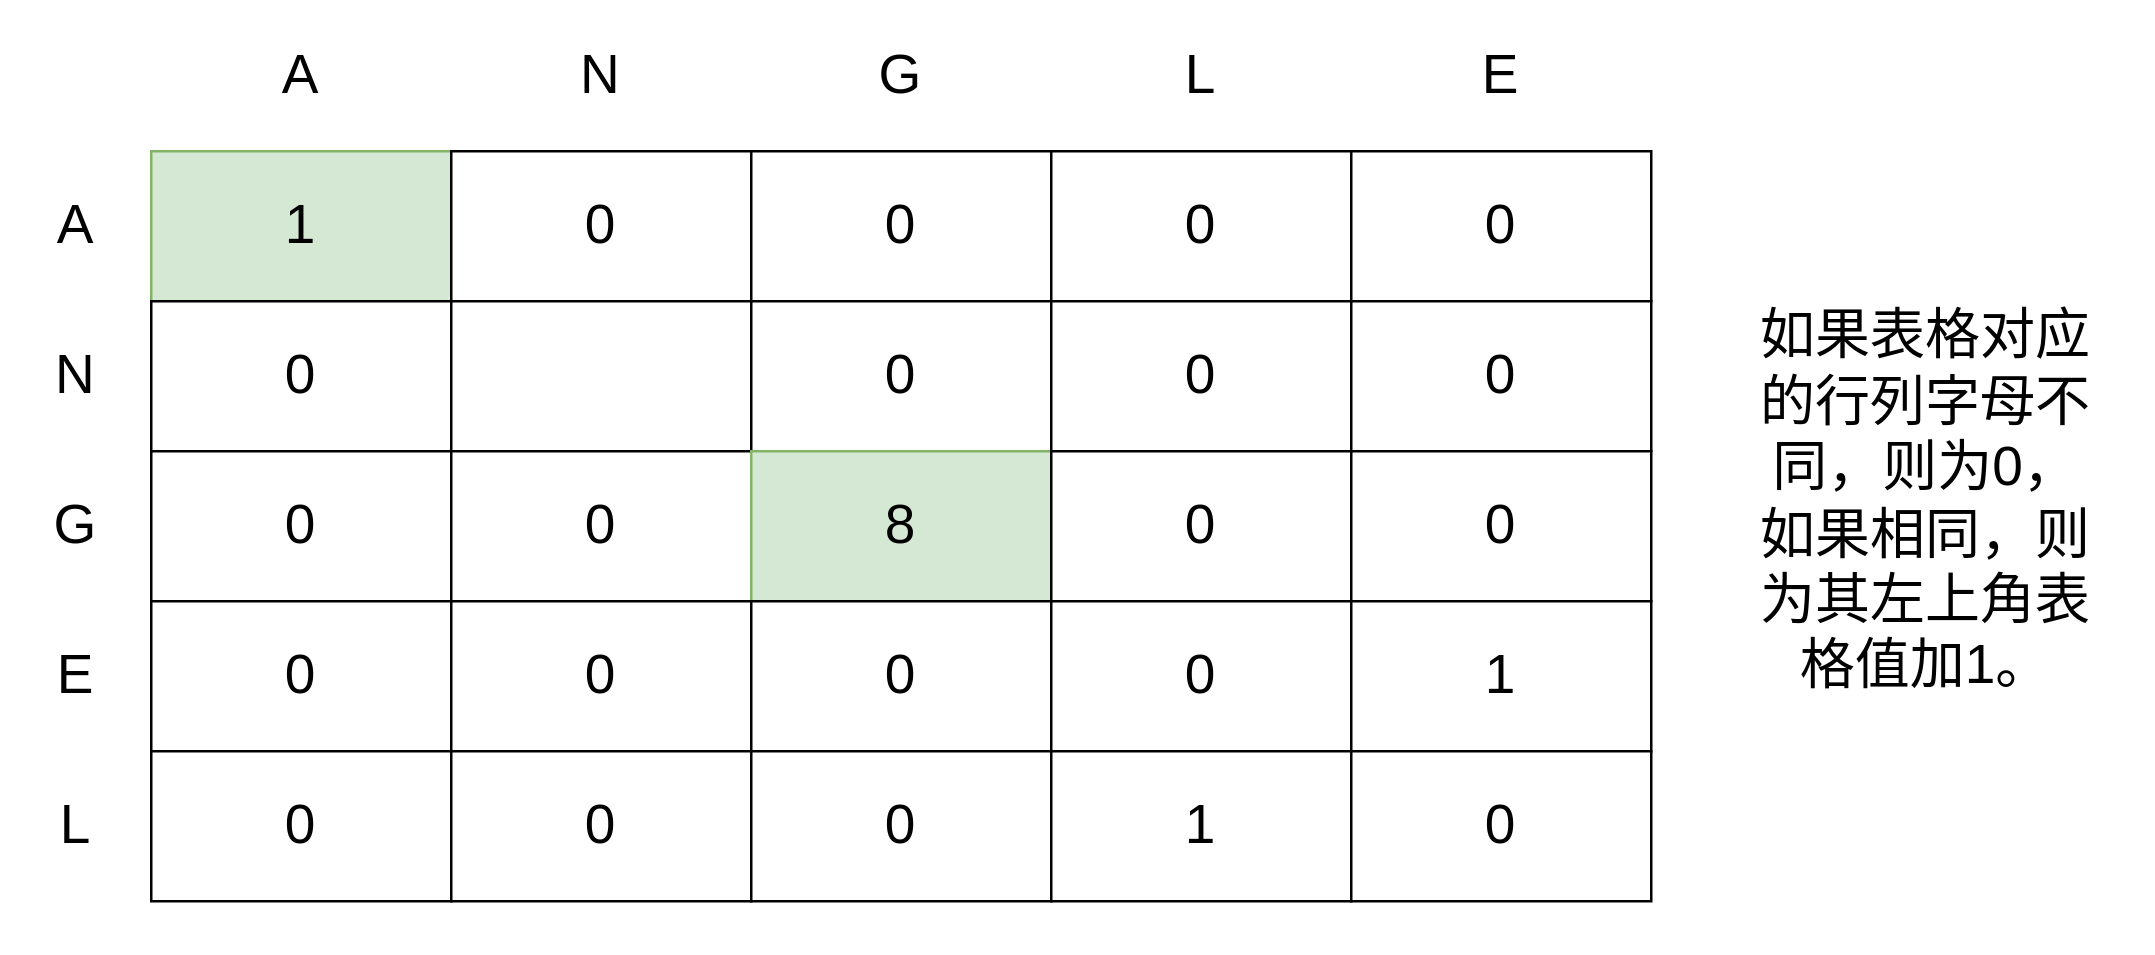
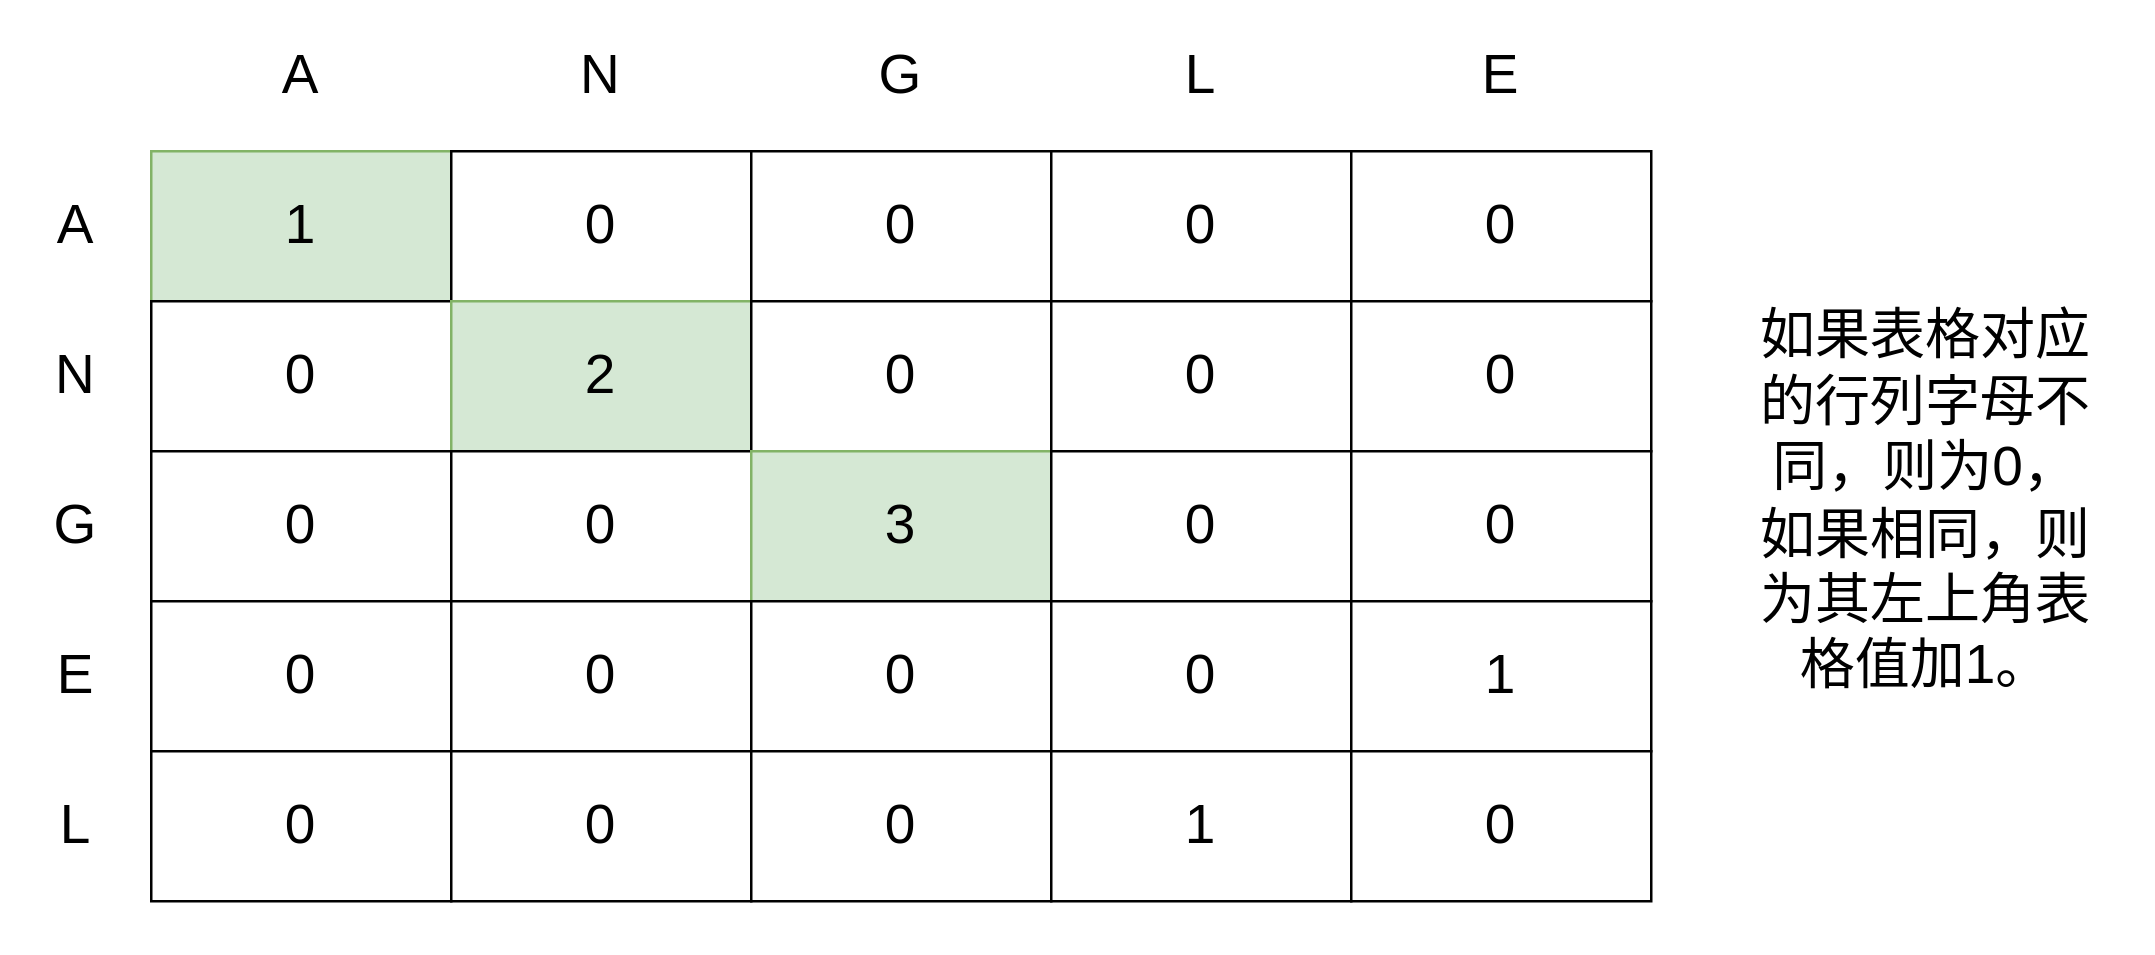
  <mxCell id="0" />
  <mxCell id="1" parent="0" />
  <mxCell id="2" value="1" style="rounded=0;whiteSpace=wrap;html=1;fontSize=22;fillColor=#d5e8d4;strokeColor=#82b366;" parent="1" vertex="1"><mxGeometry x="60" y="60" width="120" height="60" as="geometry" /></mxCell>
  <mxCell id="3" value="0" style="rounded=0;whiteSpace=wrap;html=1;fontSize=22;" parent="1" vertex="1"><mxGeometry x="180" y="60" width="120" height="60" as="geometry" /></mxCell>
  <mxCell id="4" value="0" style="rounded=0;whiteSpace=wrap;html=1;fontSize=22;" parent="1" vertex="1"><mxGeometry x="300" y="60" width="120" height="60" as="geometry" /></mxCell>
  <mxCell id="5" value="0" style="rounded=0;whiteSpace=wrap;html=1;fontSize=22;" parent="1" vertex="1"><mxGeometry x="420" y="60" width="120" height="60" as="geometry" /></mxCell>
  <mxCell id="6" value="0" style="rounded=0;whiteSpace=wrap;html=1;fontSize=22;" parent="1" vertex="1"><mxGeometry x="60" y="120" width="120" height="60" as="geometry" /></mxCell>
+ <mxCell id="7" value="2" style="rounded=0;whiteSpace=wrap;html=1;fontSize=22;fillColor=#d5e8d4;strokeColor=#82b366;" parent="1" vertex="1"><mxGeometry x="180" y="120" width="120" height="60" as="geometry" /></mxCell>
  <mxCell id="8" value="0" style="rounded=0;whiteSpace=wrap;html=1;fontSize=22;" parent="1" vertex="1"><mxGeometry x="300" y="120" width="120" height="60" as="geometry" /></mxCell>
  <mxCell id="9" value="0" style="rounded=0;whiteSpace=wrap;html=1;fontSize=22;" parent="1" vertex="1"><mxGeometry x="420" y="120" width="120" height="60" as="geometry" /></mxCell>
  <mxCell id="10" value="0" style="rounded=0;whiteSpace=wrap;html=1;fontSize=22;" parent="1" vertex="1"><mxGeometry x="540" y="60" width="120" height="60" as="geometry" /></mxCell>
  <mxCell id="11" value="0" style="rounded=0;whiteSpace=wrap;html=1;fontSize=22;" parent="1" vertex="1"><mxGeometry x="540" y="120" width="120" height="60" as="geometry" /></mxCell>
  <mxCell id="12" value="0" style="rounded=0;whiteSpace=wrap;html=1;fontSize=22;" parent="1" vertex="1"><mxGeometry x="60" y="180" width="120" height="60" as="geometry" /></mxCell>
  <mxCell id="13" value="0" style="rounded=0;whiteSpace=wrap;html=1;fontSize=22;" parent="1" vertex="1"><mxGeometry x="180" y="180" width="120" height="60" as="geometry" /></mxCell>
- <mxCell id="14" value="8" style="rounded=0;whiteSpace=wrap;html=1;fontSize=22;fillColor=#d5e8d4;strokeColor=#82b366;" parent="1" vertex="1"><mxGeometry x="300" y="180" width="120" height="60" as="geometry" /></mxCell>
+ <mxCell id="14" value="3" style="rounded=0;whiteSpace=wrap;html=1;fontSize=22;fillColor=#d5e8d4;strokeColor=#82b366;" parent="1" vertex="1"><mxGeometry x="300" y="180" width="120" height="60" as="geometry" /></mxCell>
  <mxCell id="15" value="0" style="rounded=0;whiteSpace=wrap;html=1;fontSize=22;" parent="1" vertex="1"><mxGeometry x="420" y="180" width="120" height="60" as="geometry" /></mxCell>
  <mxCell id="16" value="0" style="rounded=0;whiteSpace=wrap;html=1;fontSize=22;" parent="1" vertex="1"><mxGeometry x="60" y="240" width="120" height="60" as="geometry" /></mxCell>
  <mxCell id="17" value="0" style="rounded=0;whiteSpace=wrap;html=1;fontSize=22;" parent="1" vertex="1"><mxGeometry x="180" y="240" width="120" height="60" as="geometry" /></mxCell>
  <mxCell id="18" value="0" style="rounded=0;whiteSpace=wrap;html=1;fontSize=22;" parent="1" vertex="1"><mxGeometry x="300" y="240" width="120" height="60" as="geometry" /></mxCell>
  <mxCell id="19" value="0" style="rounded=0;whiteSpace=wrap;html=1;fontSize=22;" parent="1" vertex="1"><mxGeometry x="420" y="240" width="120" height="60" as="geometry" /></mxCell>
  <mxCell id="20" value="0" style="rounded=0;whiteSpace=wrap;html=1;fontSize=22;" parent="1" vertex="1"><mxGeometry x="540" y="180" width="120" height="60" as="geometry" /></mxCell>
  <mxCell id="21" value="1" style="rounded=0;whiteSpace=wrap;html=1;fontSize=22;" parent="1" vertex="1"><mxGeometry x="540" y="240" width="120" height="60" as="geometry" /></mxCell>
  <mxCell id="22" value="0" style="rounded=0;whiteSpace=wrap;html=1;fontSize=22;" parent="1" vertex="1"><mxGeometry x="60" y="300" width="120" height="60" as="geometry" /></mxCell>
  <mxCell id="23" value="0" style="rounded=0;whiteSpace=wrap;html=1;fontSize=22;" parent="1" vertex="1"><mxGeometry x="180" y="300" width="120" height="60" as="geometry" /></mxCell>
  <mxCell id="24" value="0" style="rounded=0;whiteSpace=wrap;html=1;fontSize=22;" parent="1" vertex="1"><mxGeometry x="300" y="300" width="120" height="60" as="geometry" /></mxCell>
  <mxCell id="25" value="1" style="rounded=0;whiteSpace=wrap;html=1;fontSize=22;" parent="1" vertex="1"><mxGeometry x="420" y="300" width="120" height="60" as="geometry" /></mxCell>
  <mxCell id="26" value="0" style="rounded=0;whiteSpace=wrap;html=1;fontSize=22;" parent="1" vertex="1"><mxGeometry x="540" y="300" width="120" height="60" as="geometry" /></mxCell>
  <mxCell id="27" value="A" style="text;html=1;strokeColor=none;fillColor=none;align=center;verticalAlign=middle;whiteSpace=wrap;rounded=0;fontSize=22;" parent="1" vertex="1"><mxGeometry x="110" y="20" width="20" height="20" as="geometry" /></mxCell>
  <mxCell id="28" value="N" style="text;html=1;strokeColor=none;fillColor=none;align=center;verticalAlign=middle;whiteSpace=wrap;rounded=0;fontSize=22;" parent="1" vertex="1"><mxGeometry x="230" y="20" width="20" height="20" as="geometry" /></mxCell>
  <mxCell id="29" value="G" style="text;html=1;strokeColor=none;fillColor=none;align=center;verticalAlign=middle;whiteSpace=wrap;rounded=0;fontSize=22;" parent="1" vertex="1"><mxGeometry x="350" y="20" width="20" height="20" as="geometry" /></mxCell>
  <mxCell id="30" value="L" style="text;html=1;strokeColor=none;fillColor=none;align=center;verticalAlign=middle;whiteSpace=wrap;rounded=0;fontSize=22;" parent="1" vertex="1"><mxGeometry x="470" y="20" width="20" height="20" as="geometry" /></mxCell>
  <mxCell id="31" value="E" style="text;html=1;strokeColor=none;fillColor=none;align=center;verticalAlign=middle;whiteSpace=wrap;rounded=0;fontSize=22;" parent="1" vertex="1"><mxGeometry x="590" y="20" width="20" height="20" as="geometry" /></mxCell>
  <mxCell id="32" value="A" style="text;html=1;strokeColor=none;fillColor=none;align=center;verticalAlign=middle;whiteSpace=wrap;rounded=0;fontSize=22;" parent="1" vertex="1"><mxGeometry x="20" y="80" width="20" height="20" as="geometry" /></mxCell>
  <mxCell id="33" value="N" style="text;html=1;strokeColor=none;fillColor=none;align=center;verticalAlign=middle;whiteSpace=wrap;rounded=0;fontSize=22;" parent="1" vertex="1"><mxGeometry x="20" y="140" width="20" height="20" as="geometry" /></mxCell>
  <mxCell id="34" value="G" style="text;html=1;strokeColor=none;fillColor=none;align=center;verticalAlign=middle;whiteSpace=wrap;rounded=0;fontSize=22;" parent="1" vertex="1"><mxGeometry x="20" y="200" width="20" height="20" as="geometry" /></mxCell>
  <mxCell id="35" value="E" style="text;html=1;strokeColor=none;fillColor=none;align=center;verticalAlign=middle;whiteSpace=wrap;rounded=0;fontSize=22;" parent="1" vertex="1"><mxGeometry x="20" y="260" width="20" height="20" as="geometry" /></mxCell>
  <mxCell id="36" value="L" style="text;html=1;strokeColor=none;fillColor=none;align=center;verticalAlign=middle;whiteSpace=wrap;rounded=0;fontSize=22;" parent="1" vertex="1"><mxGeometry x="20" y="320" width="20" height="20" as="geometry" /></mxCell>
  <mxCell id="37" value="如果表格对应的行列字母不同，则为0，如果相同，则为其左上角表格值加1。" style="text;html=1;strokeColor=none;fillColor=none;align=center;verticalAlign=middle;whiteSpace=wrap;rounded=0;fontSize=22;" parent="1" vertex="1"><mxGeometry x="700" y="110" width="140" height="180" as="geometry" /></mxCell>
